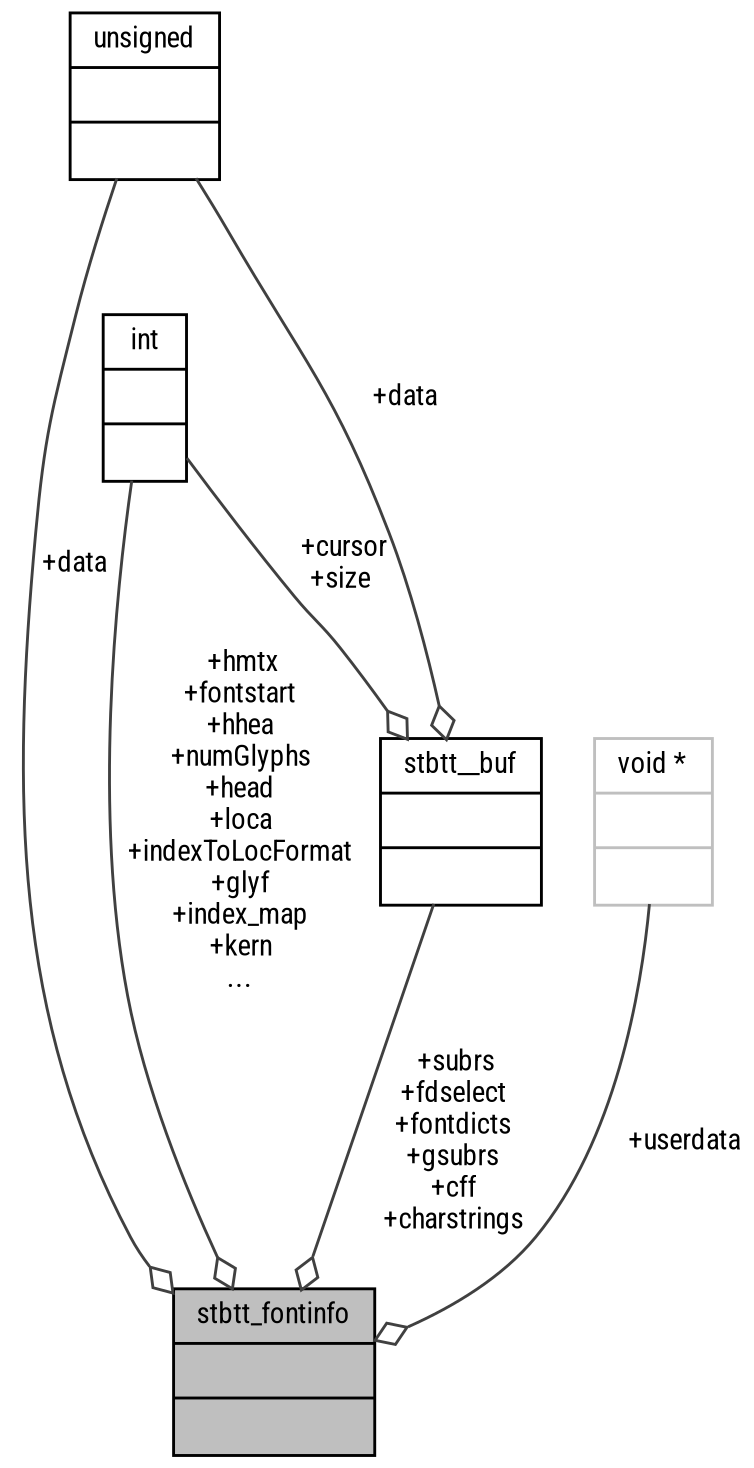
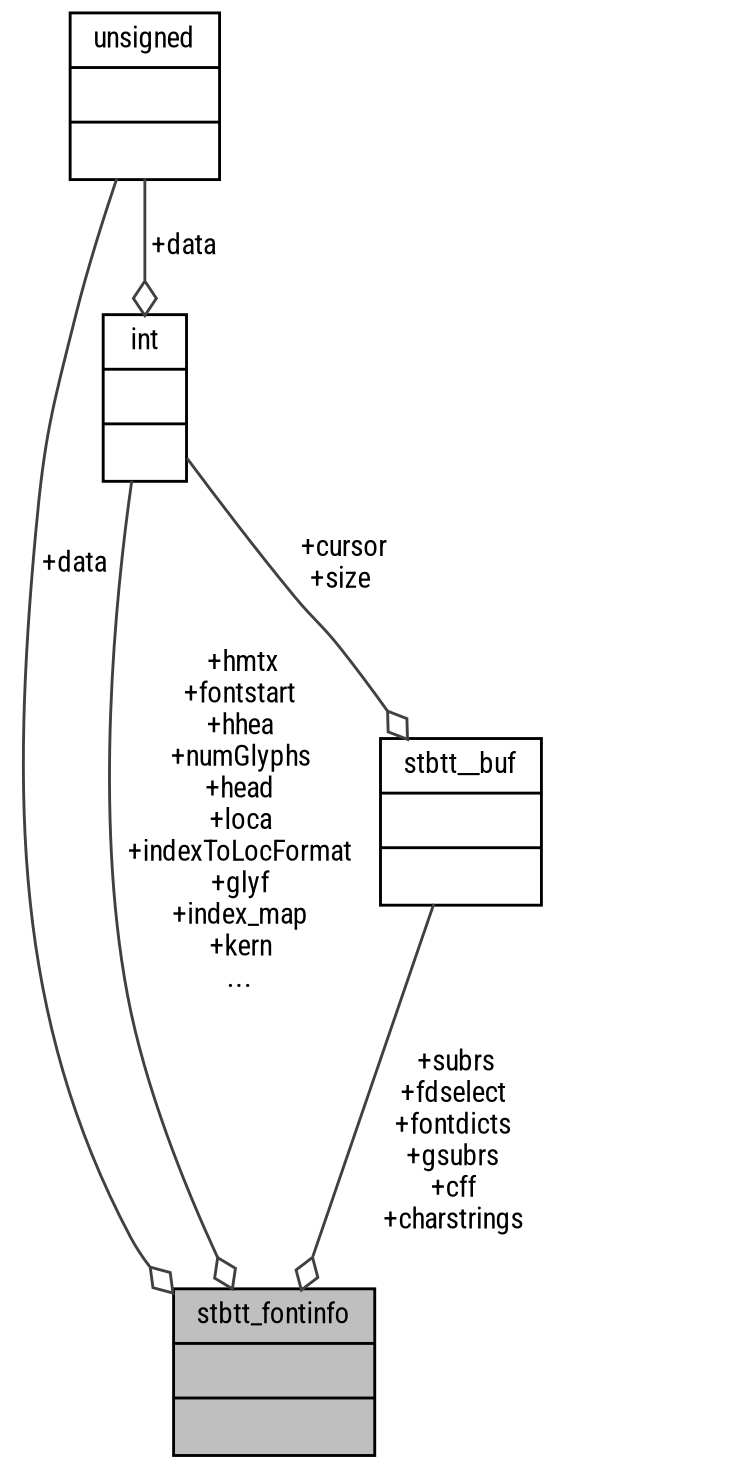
  digraph {
    fontname="Roboto Condensed"
    node [color=black fontname="Roboto Condensed" fontsize=10 shape=record]
    edge [arrowhead=odiamond color=grey25 fontname="Roboto Condensed" fontsize=10 labelfontname=Helvetica labelfontsize=10 style=solid]
    n1 [fillcolor=grey75 fontcolor=black height=0.2 label="{stbtt_fontinfo\n||}" style=filled width=0.4]
    n2 [height=0.2 label="{int\n||}" width=0.4]
    n3 [height=0.2 label="{stbtt__buf\n||}" width=0.4]
    n4 [height=0.2 label="{unsigned\n||}" width=0.4]
-   n5 [color=grey75 height=0.2 label="{void *\n||}" width=0.4]
    n2 -> n1 [label=" +hmtx\n+fontstart\n+hhea\n+numGlyphs\n+head\n+loca\n+indexToLocFormat\n+glyf\n+index_map\n+kern\n..."]
    n2 -> n3 [label=" +cursor\n+size"]
    n3 -> n1 [label=" +subrs\n+fdselect\n+fontdicts\n+gsubrs\n+cff\n+charstrings"]
    n4 -> n1 [label=" +data"]
-   n4 -> n3 [label=" +data"]
-   n5 -> n1 [label=" +userdata"]
+   n4 -> n2 [label=" +data"]
  }
